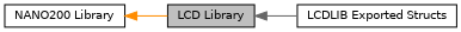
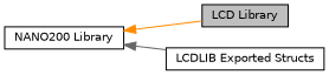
  digraph {
    rankdir=LR
    node [color=black fillcolor=white fontname=Helvetica fontsize=10 shape=box style=filled]
    edge [dir=back fontname=Helvetica fontsize=10 labelfontname=Helvetica labelfontsize=10 shape=plaintext style=solid]
    n1 [fillcolor=grey75 fontcolor=black height=0.2 label="LCD Library" width=0.4]
    n2 [height=0.2 label="LCDLIB Exported Structs" width=0.4]
    n3 [height=0.2 label="NANO200 Library" width=0.4]
-   n1 -> n2 [color=gray40]
+   n3 -> n2 [color=gray40]
    n3 -> n1 [color=darkorange]
  }
